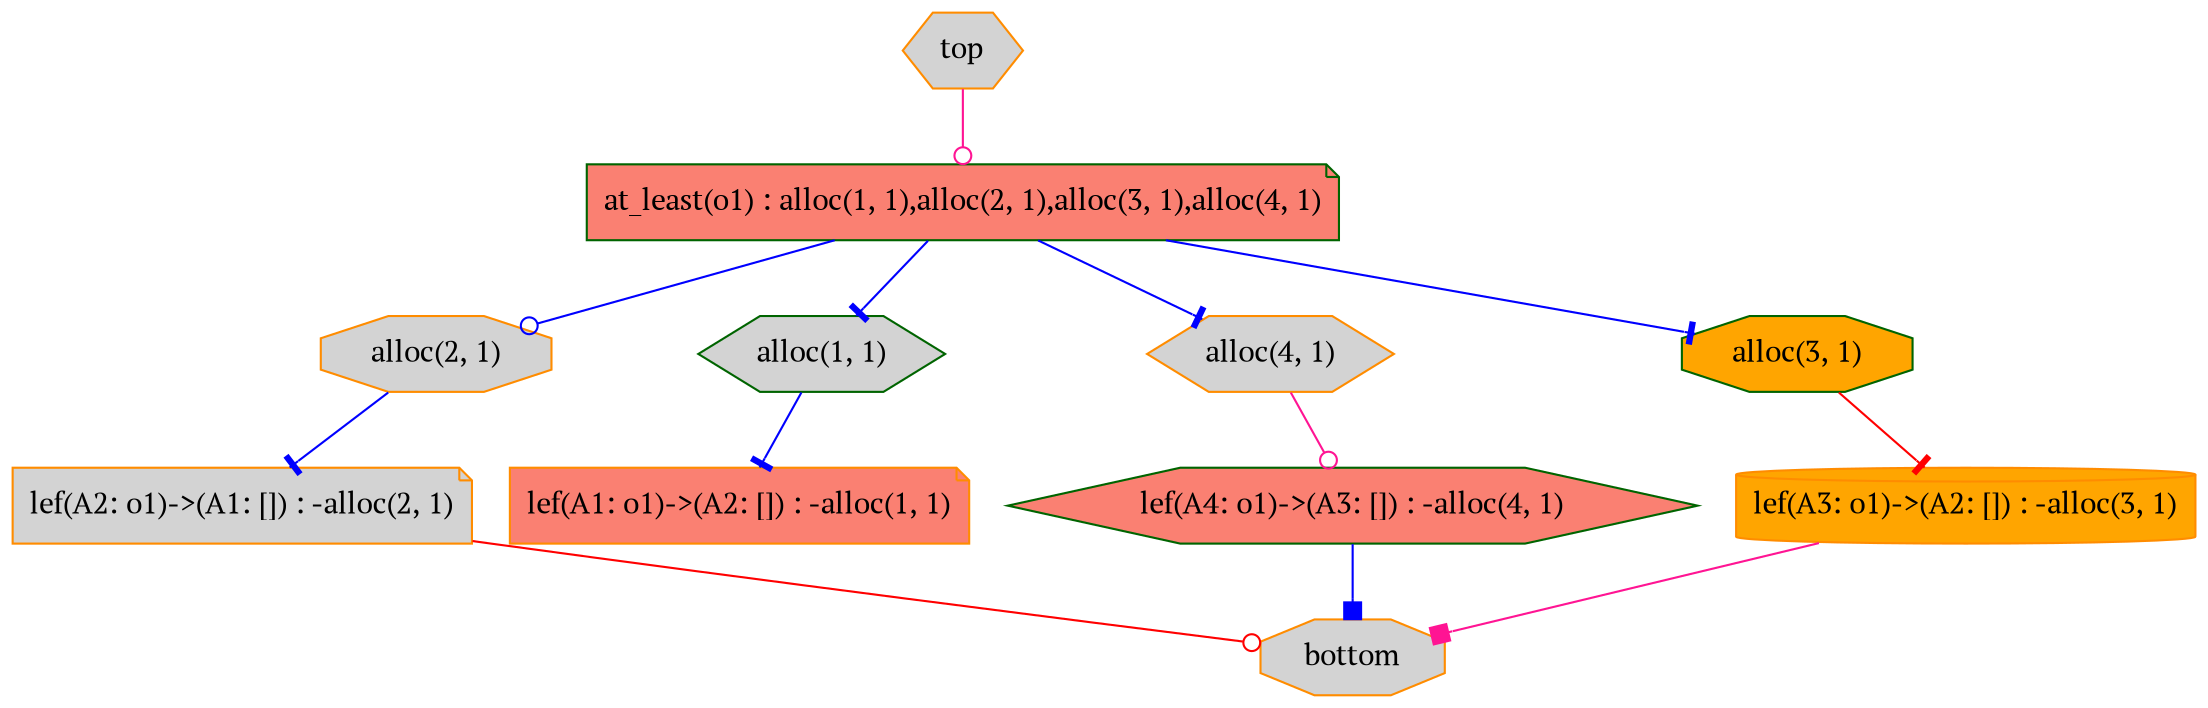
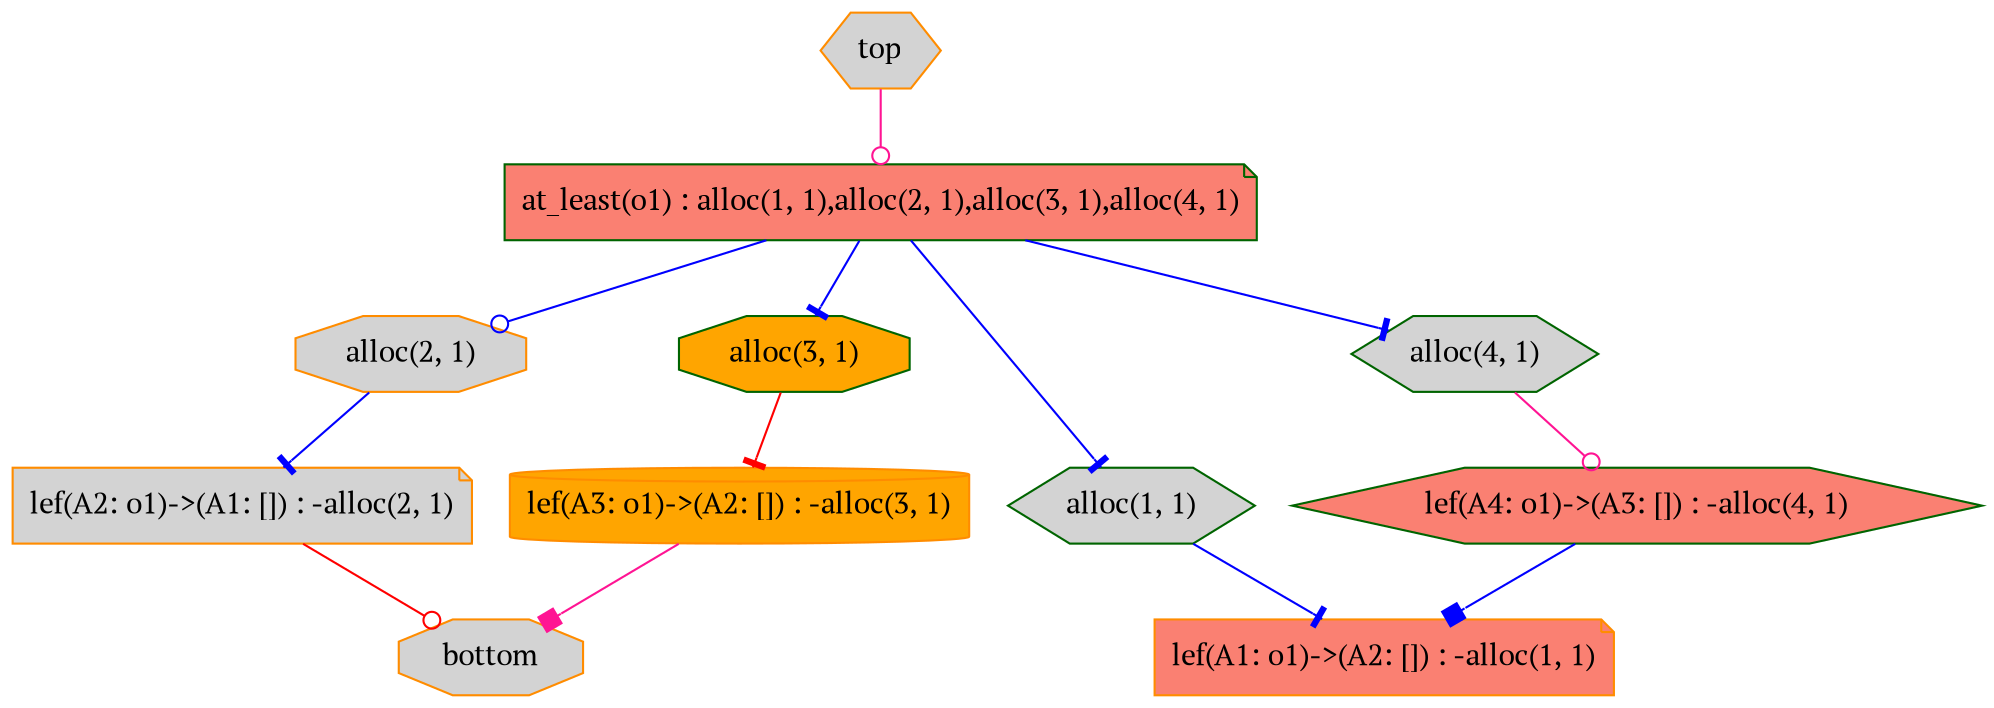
  digraph {
    fontname="PT Serif"
    node [color=darkorange fillcolor=lightgrey fontname="PT Serif" shape=hexagon style=filled]
    edge [arrowhead=tee color=blue fontname="PT Serif"]
    n1 [label=top]
    n2 [color=darkgreen fillcolor=salmon label="at_least(o1) : alloc(1, 1),alloc(2, 1),alloc(3, 1),alloc(4, 1)" shape=note]
    n3 [label="alloc(2, 1)" shape=octagon]
    n4 [color=darkgreen label="alloc(1, 1)"]
-   n5 [label="alloc(4, 1)"]
+   n5 [color=darkgreen label="alloc(4, 1)"]
    n6 [color=darkgreen fillcolor=orange label="alloc(3, 1)" shape=octagon]
    n7 [label=bottom shape=octagon]
    n8 [label="lef(A2: o1)->(A1: []) : -alloc(2, 1)" shape=note]
    n9 [fillcolor=salmon label="lef(A1: o1)->(A2: []) : -alloc(1, 1)" shape=note]
    n10 [color=darkgreen fillcolor=salmon label="lef(A4: o1)->(A3: []) : -alloc(4, 1)"]
    n11 [fillcolor=orange label="lef(A3: o1)->(A2: []) : -alloc(3, 1)" shape=cylinder]
    n1 -> n2 [arrowhead=odot color=deeppink]
    n2 -> n3 [arrowhead=odot]
    n2 -> n4
    n2 -> n5
    n2 -> n6
    n3 -> n8
    n4 -> n9
    n5 -> n10 [arrowhead=odot color=deeppink]
    n6 -> n11 [color=red]
    n8 -> n7 [arrowhead=odot color=red]
-   n10 -> n7 [arrowhead=box]
+   n10 -> n9 [arrowhead=box]
    n11 -> n7 [arrowhead=box color=deeppink]
  }
